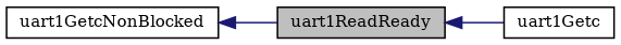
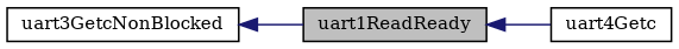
  digraph {
    fontname="DejaVu Serif"
    rankdir=LR
    node [color=black fillcolor=white fontname="DejaVu Serif" fontsize=10 shape=record style=filled]
    edge [color=midnightblue dir=back fontname="DejaVu Serif" fontsize=10 labelfontname=Helvetica labelfontsize=10 style=solid]
    n1 [fillcolor=grey75 fontcolor=black height=0.2 label=uart1ReadReady width=0.4]
-   n2 [height=0.2 label=uart1Getc width=0.4]
-   n3 [height=0.2 label=uart1GetcNonBlocked width=0.4]
+   n2 [height=0.2 label=uart4Getc width=0.4]
+   n3 [height=0.2 label=uart3GetcNonBlocked width=0.4]
    n1 -> n2
    n3 -> n1
  }
